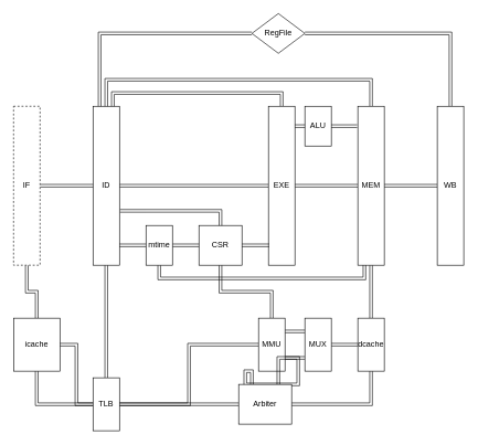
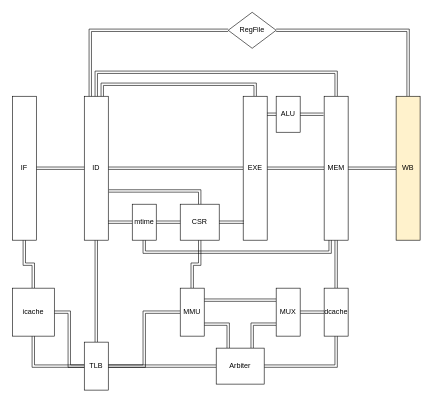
  <mxCell id="0" />
  <mxCell id="1" parent="0" />
  <mxCell id="2" style="edgeStyle=orthogonalEdgeStyle;rounded=0;orthogonalLoop=1;jettySize=auto;html=1;exitX=0.5;exitY=1;exitDx=0;exitDy=0;shape=link;" edge="1" parent="1" source="4" target="26"><mxGeometry relative="1" as="geometry" /></mxCell>
  <mxCell id="3" style="edgeStyle=orthogonalEdgeStyle;rounded=0;orthogonalLoop=1;jettySize=auto;html=1;exitX=1;exitY=0.5;exitDx=0;exitDy=0;shape=link;" edge="1" parent="1" source="4" target="10"><mxGeometry relative="1" as="geometry" /></mxCell>
  <mxCell id="4" value="ID" style="rounded=0;whiteSpace=wrap;html=1;" vertex="1" parent="1"><mxGeometry x="140" y="160" width="40" height="240" as="geometry" /></mxCell>
  <mxCell id="5" style="edgeStyle=orthogonalEdgeStyle;rounded=0;orthogonalLoop=1;jettySize=auto;html=1;exitX=0.5;exitY=1;exitDx=0;exitDy=0;shape=link;" edge="1" parent="1" source="7" target="19"><mxGeometry relative="1" as="geometry" /></mxCell>
  <mxCell id="6" style="edgeStyle=orthogonalEdgeStyle;rounded=0;orthogonalLoop=1;jettySize=auto;html=1;exitX=1;exitY=0.5;exitDx=0;exitDy=0;entryX=0;entryY=0.5;entryDx=0;entryDy=0;shape=link;" edge="1" parent="1" source="7" target="4"><mxGeometry relative="1" as="geometry" /></mxCell>
- <mxCell id="7" value="IF" style="rounded=0;whiteSpace=wrap;html=1;dashed=1;" vertex="1" parent="1"><mxGeometry x="20" y="160" width="40" height="240" as="geometry" /></mxCell>
+ <mxCell id="7" value="IF" style="rounded=0;whiteSpace=wrap;html=1;" vertex="1" parent="1"><mxGeometry x="20" y="160" width="40" height="240" as="geometry" /></mxCell>
  <mxCell id="8" style="edgeStyle=orthogonalEdgeStyle;rounded=0;orthogonalLoop=1;jettySize=auto;html=1;exitX=1;exitY=0.5;exitDx=0;exitDy=0;entryX=0;entryY=0.5;entryDx=0;entryDy=0;shape=link;" edge="1" parent="1" source="10" target="14"><mxGeometry relative="1" as="geometry" /></mxCell>
  <mxCell id="9" style="edgeStyle=orthogonalEdgeStyle;rounded=0;orthogonalLoop=1;jettySize=auto;html=1;exitX=0.5;exitY=0;exitDx=0;exitDy=0;entryX=0.75;entryY=0;entryDx=0;entryDy=0;shape=link;" edge="1" parent="1" source="10" target="4"><mxGeometry relative="1" as="geometry" /></mxCell>
  <mxCell id="10" value="EXE" style="rounded=0;whiteSpace=wrap;html=1;" vertex="1" parent="1"><mxGeometry x="405" y="160" width="40" height="240" as="geometry" /></mxCell>
  <mxCell id="11" style="edgeStyle=orthogonalEdgeStyle;rounded=0;orthogonalLoop=1;jettySize=auto;html=1;exitX=0.5;exitY=1;exitDx=0;exitDy=0;entryX=0.5;entryY=0;entryDx=0;entryDy=0;shape=link;" edge="1" parent="1" source="14" target="28"><mxGeometry relative="1" as="geometry" /></mxCell>
  <mxCell id="12" style="edgeStyle=orthogonalEdgeStyle;rounded=0;orthogonalLoop=1;jettySize=auto;html=1;exitX=1;exitY=0.5;exitDx=0;exitDy=0;entryX=0;entryY=0.5;entryDx=0;entryDy=0;shape=link;" edge="1" parent="1" source="14" target="16"><mxGeometry relative="1" as="geometry" /></mxCell>
  <mxCell id="13" style="edgeStyle=orthogonalEdgeStyle;rounded=0;orthogonalLoop=1;jettySize=auto;html=1;exitX=0.5;exitY=0;exitDx=0;exitDy=0;entryX=0.5;entryY=0;entryDx=0;entryDy=0;shape=link;" edge="1" parent="1" source="14" target="4"><mxGeometry relative="1" as="geometry"><Array as="points"><mxPoint x="560" y="120" /><mxPoint x="160" y="120" /></Array></mxGeometry></mxCell>
  <mxCell id="14" value="MEM" style="rounded=0;whiteSpace=wrap;html=1;" vertex="1" parent="1"><mxGeometry x="540" y="160" width="40" height="240" as="geometry" /></mxCell>
  <mxCell id="15" style="edgeStyle=orthogonalEdgeStyle;rounded=0;orthogonalLoop=1;jettySize=auto;html=1;exitX=0.5;exitY=0;exitDx=0;exitDy=0;entryX=1;entryY=0.5;entryDx=0;entryDy=0;shape=link;" edge="1" parent="1" source="16" target="24"><mxGeometry relative="1" as="geometry" /></mxCell>
- <mxCell id="16" value="WB" style="rounded=0;whiteSpace=wrap;html=1;" vertex="1" parent="1"><mxGeometry x="660" y="160" width="40" height="240" as="geometry" /></mxCell>
+ <mxCell id="16" value="WB" style="rounded=0;whiteSpace=wrap;html=1;fillColor=#fff2cc;" vertex="1" parent="1"><mxGeometry x="660" y="160" width="40" height="240" as="geometry" /></mxCell>
  <mxCell id="17" style="edgeStyle=orthogonalEdgeStyle;rounded=0;orthogonalLoop=1;jettySize=auto;html=1;exitX=1;exitY=0.5;exitDx=0;exitDy=0;entryX=0;entryY=0.5;entryDx=0;entryDy=0;shape=link;" edge="1" parent="1" source="19" target="26"><mxGeometry relative="1" as="geometry" /></mxCell>
  <mxCell id="18" style="edgeStyle=orthogonalEdgeStyle;rounded=0;orthogonalLoop=1;jettySize=auto;html=1;exitX=0.5;exitY=1;exitDx=0;exitDy=0;entryX=0;entryY=0.5;entryDx=0;entryDy=0;shape=link;" edge="1" parent="1" source="19" target="38"><mxGeometry relative="1" as="geometry" /></mxCell>
  <mxCell id="19" value="icache" style="rounded=0;whiteSpace=wrap;html=1;" vertex="1" parent="1"><mxGeometry x="20" y="480" width="70" height="80" as="geometry" /></mxCell>
  <mxCell id="20" style="edgeStyle=orthogonalEdgeStyle;rounded=0;orthogonalLoop=1;jettySize=auto;html=1;exitX=0.5;exitY=1;exitDx=0;exitDy=0;entryX=0.5;entryY=0;entryDx=0;entryDy=0;shape=link;" edge="1" parent="1" source="21" target="34"><mxGeometry relative="1" as="geometry" /></mxCell>
  <mxCell id="21" value="CSR" style="rounded=0;whiteSpace=wrap;html=1;" vertex="1" parent="1"><mxGeometry x="300" y="340" width="65" height="60" as="geometry" /></mxCell>
  <mxCell id="22" value="ALU" style="rounded=0;whiteSpace=wrap;html=1;" vertex="1" parent="1"><mxGeometry x="460" y="160" width="40" height="60" as="geometry" /></mxCell>
  <mxCell id="23" style="edgeStyle=orthogonalEdgeStyle;rounded=0;orthogonalLoop=1;jettySize=auto;html=1;exitX=0;exitY=0.5;exitDx=0;exitDy=0;entryX=0.25;entryY=0;entryDx=0;entryDy=0;shape=link;" edge="1" parent="1" source="24" target="4"><mxGeometry relative="1" as="geometry" /></mxCell>
  <mxCell id="24" value="&lt;div&gt;RegFile&lt;/div&gt;" style="rhombus;whiteSpace=wrap;html=1;" vertex="1" parent="1"><mxGeometry x="380" y="20" width="80" height="60" as="geometry" /></mxCell>
  <mxCell id="25" style="edgeStyle=orthogonalEdgeStyle;rounded=0;orthogonalLoop=1;jettySize=auto;html=1;exitX=1;exitY=0.5;exitDx=0;exitDy=0;entryX=0;entryY=0.5;entryDx=0;entryDy=0;shape=link;" edge="1" parent="1" source="26" target="34"><mxGeometry relative="1" as="geometry" /></mxCell>
  <mxCell id="26" value="TLB" style="rounded=0;whiteSpace=wrap;html=1;" vertex="1" parent="1"><mxGeometry x="140" y="570" width="40" height="80" as="geometry" /></mxCell>
  <mxCell id="27" style="edgeStyle=orthogonalEdgeStyle;rounded=0;orthogonalLoop=1;jettySize=auto;html=1;exitX=0.5;exitY=1;exitDx=0;exitDy=0;entryX=1;entryY=0.5;entryDx=0;entryDy=0;shape=link;" edge="1" parent="1" source="28" target="38"><mxGeometry relative="1" as="geometry" /></mxCell>
  <mxCell id="28" value="dcache" style="rounded=0;whiteSpace=wrap;html=1;" vertex="1" parent="1"><mxGeometry x="540" y="480" width="40" height="80" as="geometry" /></mxCell>
  <mxCell id="29" style="edgeStyle=orthogonalEdgeStyle;rounded=0;orthogonalLoop=1;jettySize=auto;html=1;exitX=0.5;exitY=1;exitDx=0;exitDy=0;entryX=0.25;entryY=1;entryDx=0;entryDy=0;shape=link;" edge="1" parent="1" source="31" target="14"><mxGeometry relative="1" as="geometry"><Array as="points"><mxPoint x="240" y="420" /><mxPoint x="550" y="420" /></Array></mxGeometry></mxCell>
  <mxCell id="30" style="edgeStyle=orthogonalEdgeStyle;rounded=0;orthogonalLoop=1;jettySize=auto;html=1;exitX=1;exitY=0.5;exitDx=0;exitDy=0;entryX=0;entryY=0.5;entryDx=0;entryDy=0;shape=link;" edge="1" parent="1" source="31" target="21"><mxGeometry relative="1" as="geometry" /></mxCell>
  <mxCell id="31" value="mtime" style="rounded=0;whiteSpace=wrap;html=1;" vertex="1" parent="1"><mxGeometry x="220" y="340" width="40" height="60" as="geometry" /></mxCell>
  <mxCell id="32" style="rounded=0;orthogonalLoop=1;jettySize=auto;html=1;exitX=1;exitY=0.25;exitDx=0;exitDy=0;entryX=0;entryY=0.25;entryDx=0;entryDy=0;shape=link;" edge="1" parent="1" source="34" target="37"><mxGeometry relative="1" as="geometry" /></mxCell>
  <mxCell id="33" style="edgeStyle=orthogonalEdgeStyle;rounded=0;orthogonalLoop=1;jettySize=auto;html=1;exitX=1;exitY=0.75;exitDx=0;exitDy=0;entryX=0.25;entryY=0;entryDx=0;entryDy=0;shape=link;" edge="1" parent="1" source="34" target="38"><mxGeometry relative="1" as="geometry" /></mxCell>
- <mxCell id="34" value="MMU" style="rounded=0;whiteSpace=wrap;html=1;" vertex="1" parent="1"><mxGeometry x="390" y="480" width="40" height="80" as="geometry" /></mxCell>
+ <mxCell id="34" value="MMU" style="rounded=0;whiteSpace=wrap;html=1;" vertex="1" parent="1"><mxGeometry x="300" y="480" width="40" height="80" as="geometry" /></mxCell>
  <mxCell id="35" style="edgeStyle=orthogonalEdgeStyle;rounded=0;orthogonalLoop=1;jettySize=auto;html=1;exitX=0;exitY=0.75;exitDx=0;exitDy=0;entryX=0.75;entryY=0;entryDx=0;entryDy=0;shape=link;" edge="1" parent="1" source="37" target="38"><mxGeometry relative="1" as="geometry" /></mxCell>
  <mxCell id="36" style="edgeStyle=orthogonalEdgeStyle;rounded=0;orthogonalLoop=1;jettySize=auto;html=1;exitX=1;exitY=0.5;exitDx=0;exitDy=0;entryX=0;entryY=0.5;entryDx=0;entryDy=0;shape=link;" edge="1" parent="1" source="37" target="28"><mxGeometry relative="1" as="geometry" /></mxCell>
  <mxCell id="37" value="MUX" style="rounded=0;whiteSpace=wrap;html=1;" vertex="1" parent="1"><mxGeometry x="460" y="480" width="40" height="80" as="geometry" /></mxCell>
  <mxCell id="38" value="Arbiter" style="rounded=0;whiteSpace=wrap;html=1;" vertex="1" parent="1"><mxGeometry x="360" y="580" width="80" height="60" as="geometry" /></mxCell>
  <mxCell id="39" style="edgeStyle=orthogonalEdgeStyle;rounded=0;orthogonalLoop=1;jettySize=auto;html=1;exitX=0;exitY=0.5;exitDx=0;exitDy=0;entryX=1;entryY=0.875;entryDx=0;entryDy=0;entryPerimeter=0;shape=link;" edge="1" parent="1" source="31" target="4"><mxGeometry relative="1" as="geometry" /></mxCell>
  <mxCell id="40" style="edgeStyle=orthogonalEdgeStyle;rounded=0;orthogonalLoop=1;jettySize=auto;html=1;exitX=1;exitY=0.5;exitDx=0;exitDy=0;entryX=0.025;entryY=0.875;entryDx=0;entryDy=0;entryPerimeter=0;shape=link;" edge="1" parent="1" source="21" target="10"><mxGeometry relative="1" as="geometry" /></mxCell>
  <mxCell id="41" style="edgeStyle=orthogonalEdgeStyle;rounded=0;orthogonalLoop=1;jettySize=auto;html=1;exitX=0;exitY=0.5;exitDx=0;exitDy=0;entryX=1;entryY=0.125;entryDx=0;entryDy=0;entryPerimeter=0;shape=link;" edge="1" parent="1" source="22" target="10"><mxGeometry relative="1" as="geometry" /></mxCell>
  <mxCell id="42" style="edgeStyle=orthogonalEdgeStyle;rounded=0;orthogonalLoop=1;jettySize=auto;html=1;exitX=1;exitY=0.5;exitDx=0;exitDy=0;entryX=-0.025;entryY=0.125;entryDx=0;entryDy=0;entryPerimeter=0;shape=link;" edge="1" parent="1" source="22" target="14"><mxGeometry relative="1" as="geometry" /></mxCell>
  <mxCell id="43" style="edgeStyle=orthogonalEdgeStyle;rounded=0;orthogonalLoop=1;jettySize=auto;html=1;exitX=0.5;exitY=0;exitDx=0;exitDy=0;entryX=1.025;entryY=0.658;entryDx=0;entryDy=0;entryPerimeter=0;shape=link;" edge="1" parent="1" source="21" target="4"><mxGeometry relative="1" as="geometry" /></mxCell>
